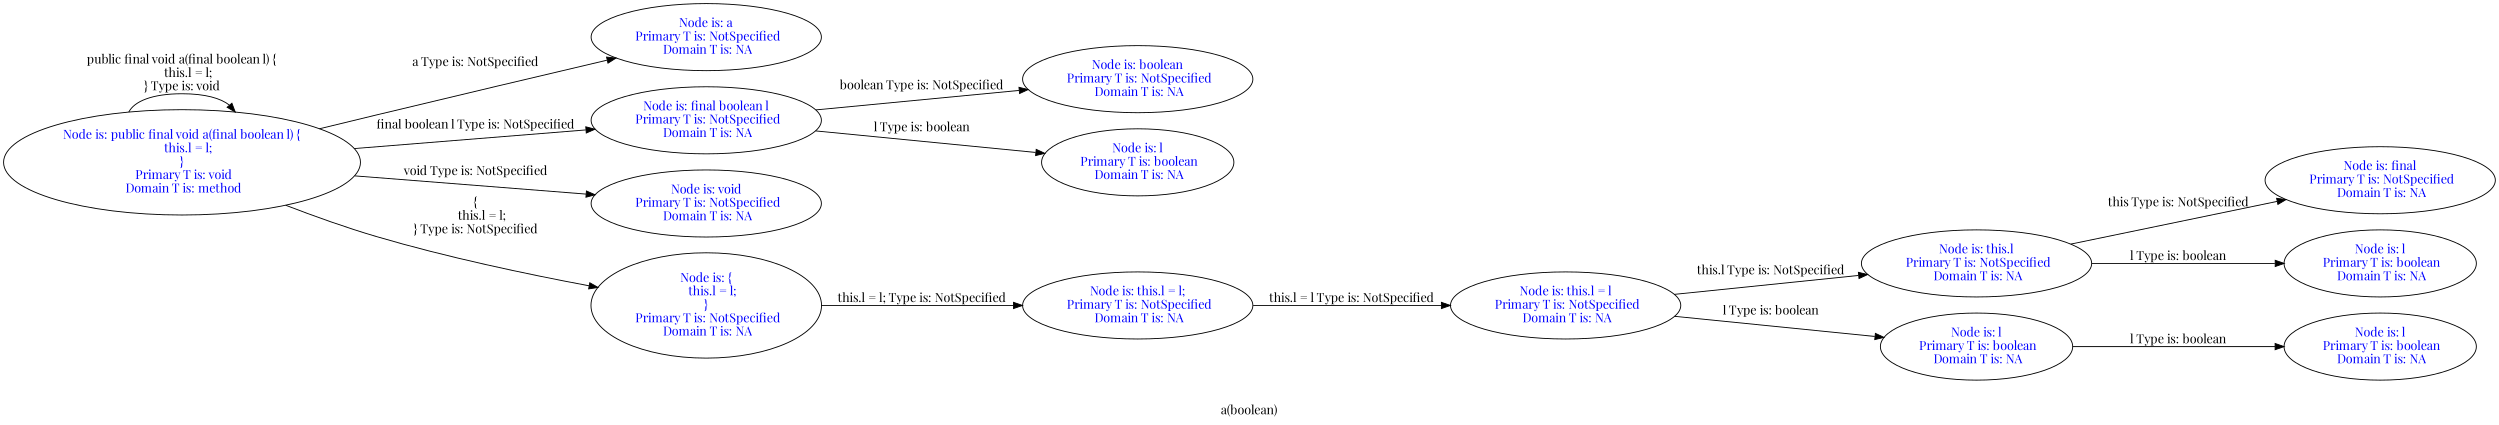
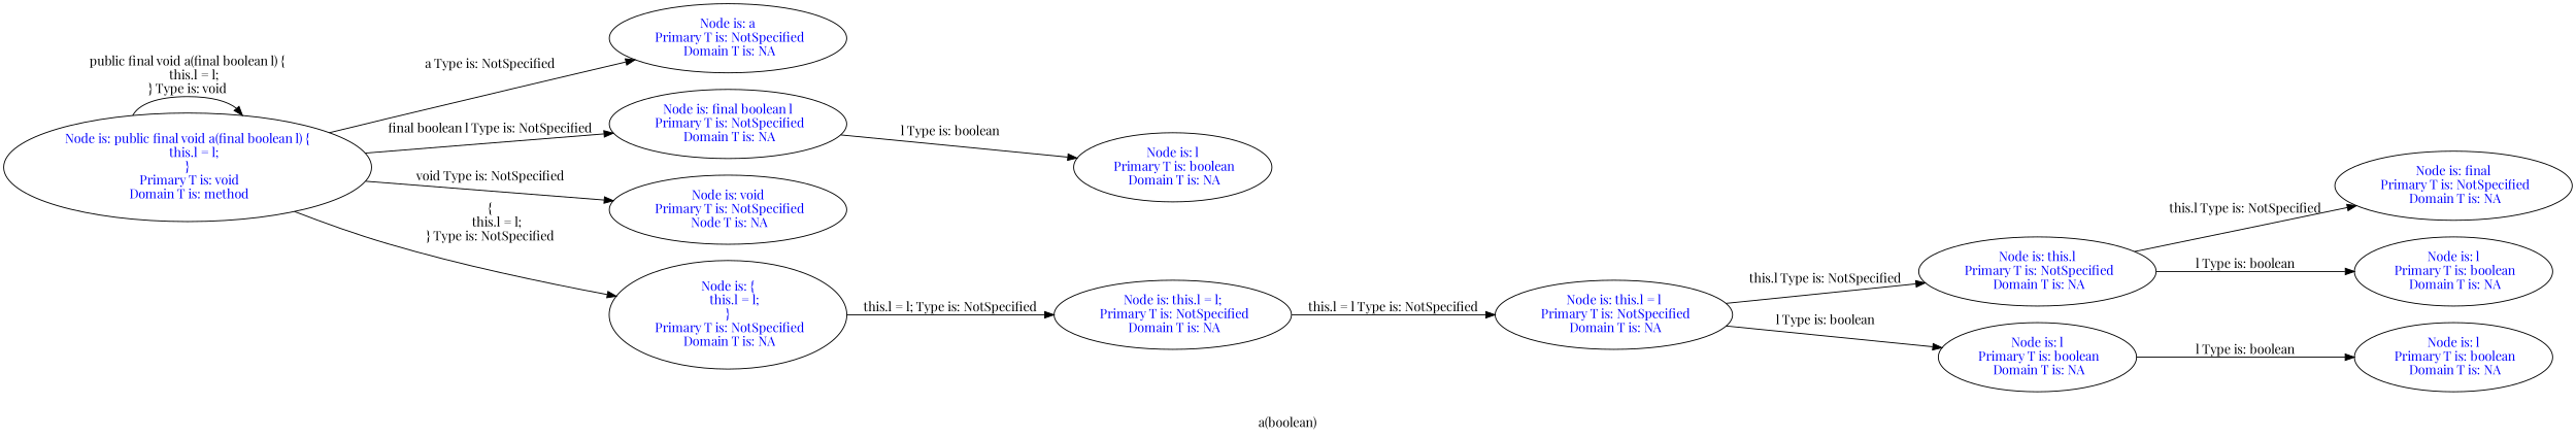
  digraph {
    fontname="Playfair Display"
    label="a(boolean)"
    rankdir=LR
    node [fontcolor=blue fontname="Playfair Display"]
    edge [fontname="Playfair Display"]
    n1 [label="Node is: public final void a(final boolean l) {\n    this.l = l;\n}\n Primary T is: void\n Domain T is: method"]
    n2 [label="Node is: a\n Primary T is: NotSpecified\n Domain T is: NA"]
    n3 [label="Node is: final boolean l\n Primary T is: NotSpecified\n Domain T is: NA"]
-   n4 [label="Node is: void\n Primary T is: NotSpecified\n Domain T is: NA"]
+   n4 [label="Node is: void\n Primary T is: NotSpecified\n Node T is: NA"]
    n5 [label="Node is: {\n    this.l = l;\n}\n Primary T is: NotSpecified\n Domain T is: NA"]
-   n6 [label="Node is: boolean\n Primary T is: NotSpecified\n Domain T is: NA"]
    n7 [label="Node is: l\n Primary T is: boolean\n Domain T is: NA"]
    n8 [label="Node is: this.l = l;\n Primary T is: NotSpecified\n Domain T is: NA"]
    n9 [label="Node is: this.l = l\n Primary T is: NotSpecified\n Domain T is: NA"]
    n10 [label="Node is: this.l\n Primary T is: NotSpecified\n Domain T is: NA"]
    n11 [label="Node is: l\n Primary T is: boolean\n Domain T is: NA"]
    n12 [label="Node is: final\n Primary T is: NotSpecified\n Domain T is: NA"]
    n13 [label="Node is: l\n Primary T is: boolean\n Domain T is: NA"]
    n14 [label="Node is: l\n Primary T is: boolean\n Domain T is: NA"]
    subgraph sub_1 {
    }
    n1 -> n1 [label="public final void a(final boolean l) {\n    this.l = l;\n} Type is: void"]
    n1 -> n2 [label="a Type is: NotSpecified"]
    n1 -> n3 [label="final boolean l Type is: NotSpecified"]
    n1 -> n4 [label="void Type is: NotSpecified"]
    n1 -> n5 [label="{\n    this.l = l;\n} Type is: NotSpecified"]
-   n3 -> n6 [label="boolean Type is: NotSpecified"]
    n3 -> n7 [label="l Type is: boolean"]
    n5 -> n8 [label="this.l = l; Type is: NotSpecified"]
    n8 -> n9 [label="this.l = l Type is: NotSpecified"]
    n9 -> n10 [label="this.l Type is: NotSpecified"]
    n9 -> n11 [label="l Type is: boolean"]
-   n10 -> n12 [label="this Type is: NotSpecified"]
+   n10 -> n12 [label="this.l Type is: NotSpecified"]
    n10 -> n13 [label="l Type is: boolean"]
    n11 -> n14 [label="l Type is: boolean"]
  }
